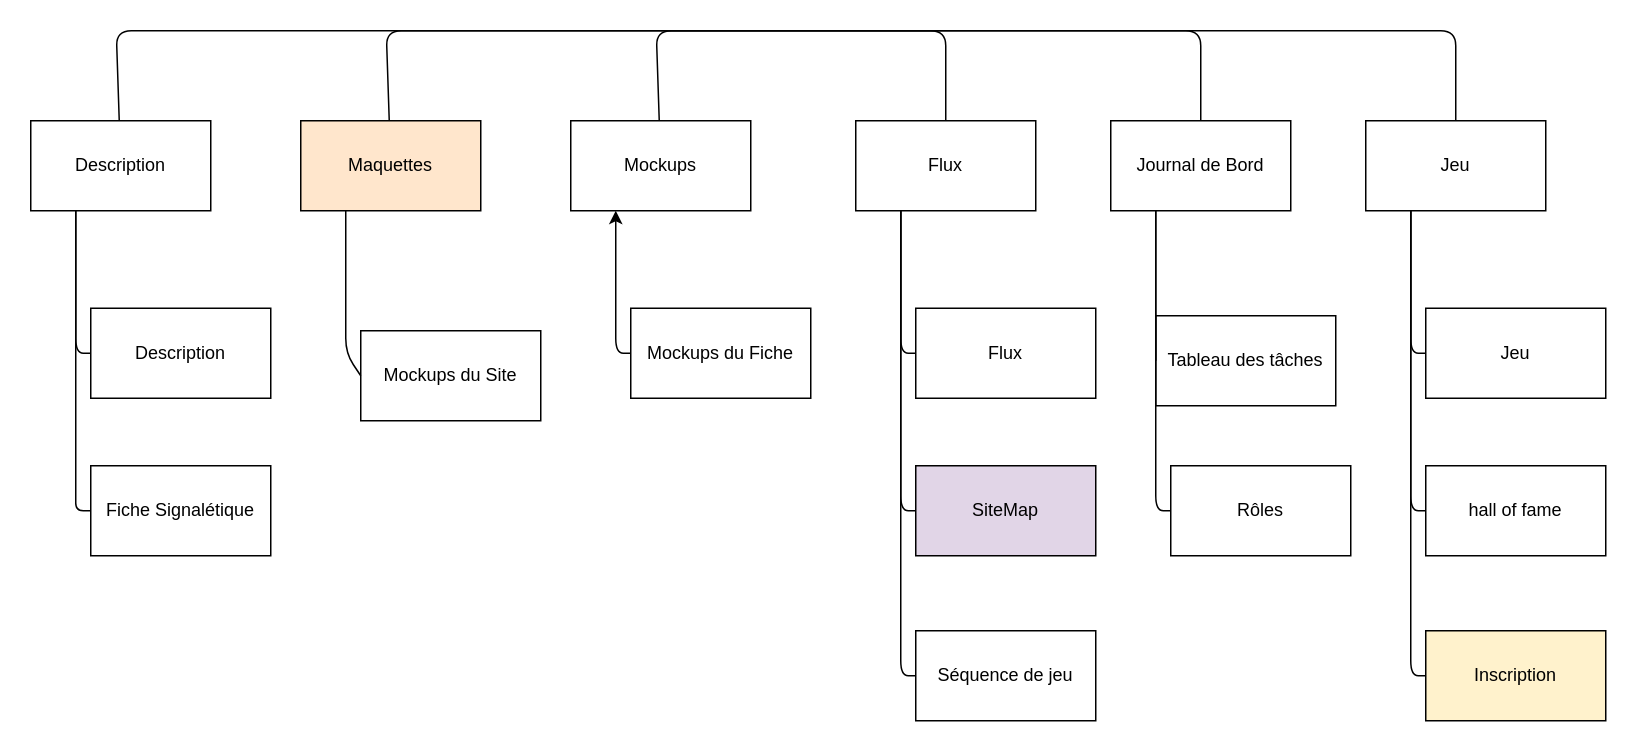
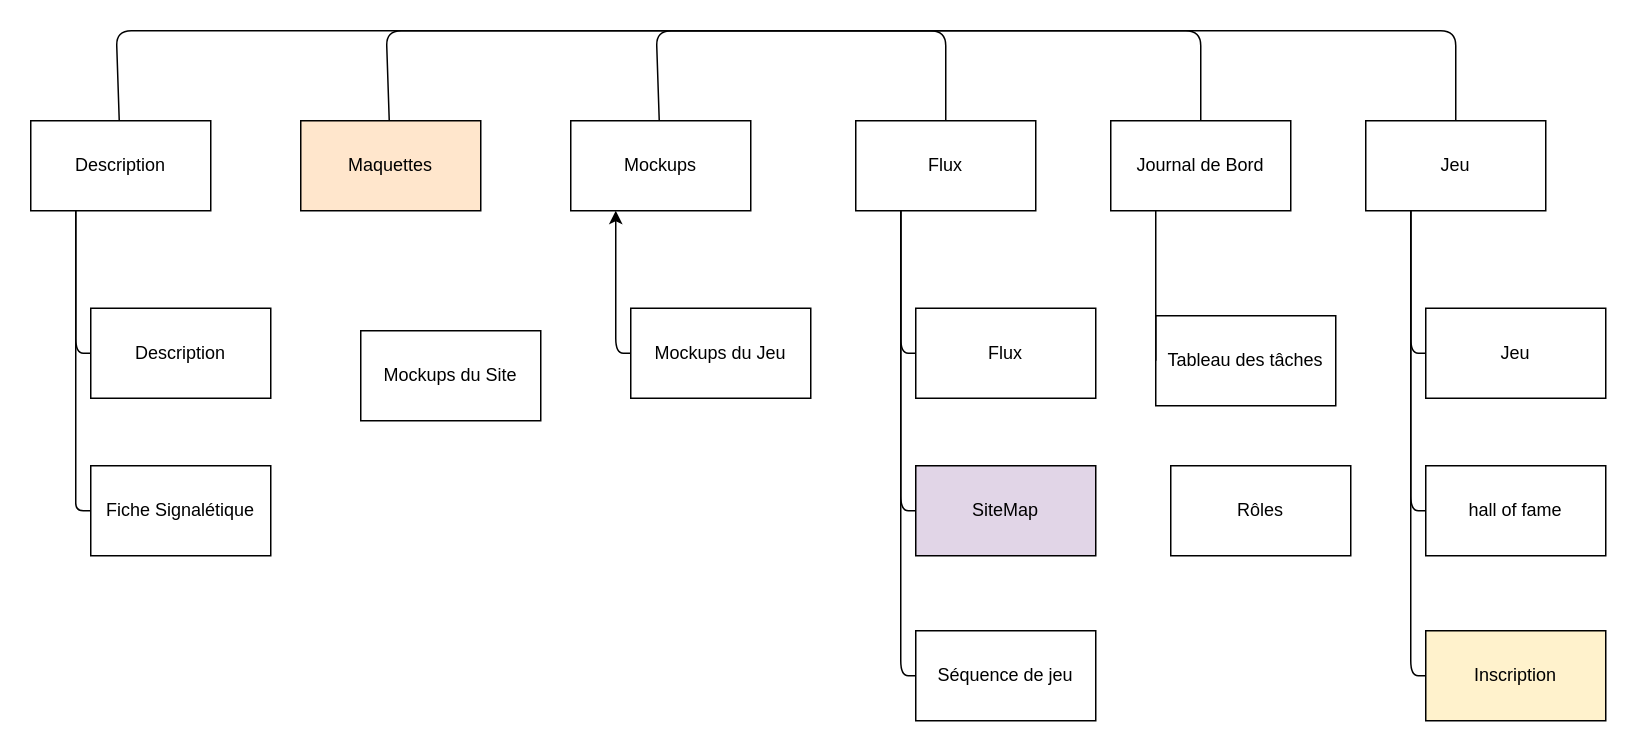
  <mxCell id="0" />
  <mxCell id="1" parent="0" />
  <mxCell id="2" value="Description" style="rounded=0;whiteSpace=wrap;html=1;" vertex="1" parent="1"><mxGeometry x="20" y="80" width="120" height="60" as="geometry" /></mxCell>
  <mxCell id="3" value="Maquettes" style="rounded=0;whiteSpace=wrap;html=1;fillColor=#ffe6cc;" vertex="1" parent="1"><mxGeometry x="200" y="80" width="120" height="60" as="geometry" /></mxCell>
  <mxCell id="4" value="Mockups" style="rounded=0;whiteSpace=wrap;html=1;" vertex="1" parent="1"><mxGeometry x="380" y="80" width="120" height="60" as="geometry" /></mxCell>
  <mxCell id="5" value="Flux" style="rounded=0;whiteSpace=wrap;html=1;" vertex="1" parent="1"><mxGeometry x="570" y="80" width="120" height="60" as="geometry" /></mxCell>
  <mxCell id="6" value="Journal de Bord" style="rounded=0;whiteSpace=wrap;html=1;" vertex="1" parent="1"><mxGeometry x="740" y="80" width="120" height="60" as="geometry" /></mxCell>
  <mxCell id="7" value="Jeu" style="rounded=0;whiteSpace=wrap;html=1;" vertex="1" parent="1"><mxGeometry x="910" y="80" width="120" height="60" as="geometry" /></mxCell>
  <mxCell id="8" value="" style="endArrow=none;html=1;" edge="1" parent="1" source="2" target="7"><mxGeometry width="50" height="50" relative="1" as="geometry"><mxPoint x="480" y="240" as="sourcePoint" /><mxPoint x="530" y="190" as="targetPoint" /><Array as="points"><mxPoint x="77" y="20" /><mxPoint x="790" y="20" /><mxPoint x="970" y="20" /></Array></mxGeometry></mxCell>
  <mxCell id="9" value="" style="endArrow=none;html=1;" edge="1" parent="1" source="3" target="6"><mxGeometry width="50" height="50" relative="1" as="geometry"><mxPoint x="480" y="240" as="sourcePoint" /><mxPoint x="530" y="190" as="targetPoint" /><Array as="points"><mxPoint x="257" y="20" /><mxPoint x="800" y="20" /></Array></mxGeometry></mxCell>
  <mxCell id="10" value="" style="endArrow=none;html=1;" edge="1" parent="1" source="4" target="5"><mxGeometry width="50" height="50" relative="1" as="geometry"><mxPoint x="440" y="260" as="sourcePoint" /><mxPoint x="490" y="210" as="targetPoint" /><Array as="points"><mxPoint x="437" y="20" /><mxPoint x="630" y="20" /></Array></mxGeometry></mxCell>
  <mxCell id="11" value="Description" style="rounded=0;whiteSpace=wrap;html=1;" vertex="1" parent="1"><mxGeometry x="60" y="205" width="120" height="60" as="geometry" /></mxCell>
  <mxCell id="12" value="Fiche Signalétique" style="rounded=0;whiteSpace=wrap;html=1;" vertex="1" parent="1"><mxGeometry x="60" y="310" width="120" height="60" as="geometry" /></mxCell>
  <mxCell id="13" value="" style="endArrow=none;html=1;entryX=0.25;entryY=1;entryDx=0;entryDy=0;" edge="1" parent="1" source="12" target="2"><mxGeometry width="50" height="50" relative="1" as="geometry"><mxPoint x="210" y="300" as="sourcePoint" /><mxPoint x="260" y="250" as="targetPoint" /><Array as="points"><mxPoint x="50" y="340" /><mxPoint x="50" y="330" /></Array></mxGeometry></mxCell>
  <mxCell id="14" value="" style="endArrow=none;html=1;entryX=0;entryY=0.5;entryDx=0;entryDy=0;exitX=0.25;exitY=1;exitDx=0;exitDy=0;" edge="1" parent="1" source="2" target="11"><mxGeometry width="50" height="50" relative="1" as="geometry"><mxPoint x="220" y="300" as="sourcePoint" /><mxPoint x="270" y="250" as="targetPoint" /><Array as="points"><mxPoint x="50" y="235" /></Array></mxGeometry></mxCell>
  <mxCell id="15" value="Mockups du Site" style="rounded=0;whiteSpace=wrap;html=1;" vertex="1" parent="1"><mxGeometry x="240" y="220" width="120" height="60" as="geometry" /></mxCell>
- <mxCell id="16" value="" style="endArrow=none;html=1;entryX=0.25;entryY=1;entryDx=0;entryDy=0;exitX=0;exitY=0.5;exitDx=0;exitDy=0;" edge="1" parent="1" source="15" target="3"><mxGeometry width="50" height="50" relative="1" as="geometry"><mxPoint x="300" y="300" as="sourcePoint" /><mxPoint x="350" y="250" as="targetPoint" /><Array as="points"><mxPoint x="230" y="235" /></Array></mxGeometry></mxCell>
- <mxCell id="17" value="Mockups du Fiche" style="rounded=0;whiteSpace=wrap;html=1;" vertex="1" parent="1"><mxGeometry x="420" y="205" width="120" height="60" as="geometry" /></mxCell>
+ <mxCell id="17" value="Mockups du Jeu" style="rounded=0;whiteSpace=wrap;html=1;" vertex="1" parent="1"><mxGeometry x="420" y="205" width="120" height="60" as="geometry" /></mxCell>
  <mxCell id="18" value="" style="endArrow=classic;html=1;entryX=0.25;entryY=1;entryDx=0;entryDy=0;exitX=0;exitY=0.5;exitDx=0;exitDy=0;" edge="1" parent="1" source="17" target="4"><mxGeometry width="50" height="50" relative="1" as="geometry"><mxPoint x="310" y="320" as="sourcePoint" /><mxPoint x="360" y="270" as="targetPoint" /><Array as="points"><mxPoint x="410" y="235" /></Array></mxGeometry></mxCell>
  <mxCell id="19" value="Flux" style="rounded=0;whiteSpace=wrap;html=1;" vertex="1" parent="1"><mxGeometry x="610" y="205" width="120" height="60" as="geometry" /></mxCell>
  <mxCell id="20" value="" style="endArrow=none;html=1;entryX=0.25;entryY=1;entryDx=0;entryDy=0;exitX=0;exitY=0.5;exitDx=0;exitDy=0;" edge="1" parent="1" source="19" target="5"><mxGeometry width="50" height="50" relative="1" as="geometry"><mxPoint x="600" y="380" as="sourcePoint" /><mxPoint x="650" y="330" as="targetPoint" /><Array as="points"><mxPoint x="600" y="235" /></Array></mxGeometry></mxCell>
  <mxCell id="21" value="Séquence de jeu" style="rounded=0;whiteSpace=wrap;html=1;" vertex="1" parent="1"><mxGeometry x="610" y="420" width="120" height="60" as="geometry" /></mxCell>
  <mxCell id="22" value="SiteMap" style="rounded=0;whiteSpace=wrap;html=1;fillColor=#e1d5e7;" vertex="1" parent="1"><mxGeometry x="610" y="310" width="120" height="60" as="geometry" /></mxCell>
  <mxCell id="23" value="" style="endArrow=none;html=1;entryX=0.25;entryY=1;entryDx=0;entryDy=0;exitX=0;exitY=0.5;exitDx=0;exitDy=0;" edge="1" parent="1" source="21" target="5"><mxGeometry width="50" height="50" relative="1" as="geometry"><mxPoint x="530" y="250" as="sourcePoint" /><mxPoint x="580" y="200" as="targetPoint" /><Array as="points"><mxPoint x="600" y="450" /></Array></mxGeometry></mxCell>
  <mxCell id="24" value="" style="endArrow=none;html=1;entryX=0.25;entryY=1;entryDx=0;entryDy=0;exitX=0;exitY=0.5;exitDx=0;exitDy=0;" edge="1" parent="1" source="22" target="5"><mxGeometry width="50" height="50" relative="1" as="geometry"><mxPoint x="530" y="250" as="sourcePoint" /><mxPoint x="580" y="200" as="targetPoint" /><Array as="points"><mxPoint x="600" y="340" /></Array></mxGeometry></mxCell>
  <mxCell id="25" value="Tableau des tâches" style="rounded=0;whiteSpace=wrap;html=1;" vertex="1" parent="1"><mxGeometry x="770" y="210" width="120" height="60" as="geometry" /></mxCell>
  <mxCell id="26" value="Rôles" style="rounded=0;whiteSpace=wrap;html=1;" vertex="1" parent="1"><mxGeometry x="780" y="310" width="120" height="60" as="geometry" /></mxCell>
- <mxCell id="27" value="" style="endArrow=none;html=1;entryX=0.25;entryY=1;entryDx=0;entryDy=0;exitX=0;exitY=0.5;exitDx=0;exitDy=0;" edge="1" parent="1" source="26" target="6"><mxGeometry width="50" height="50" relative="1" as="geometry"><mxPoint x="400" y="470" as="sourcePoint" /><mxPoint x="450" y="420" as="targetPoint" /><Array as="points"><mxPoint x="770" y="340" /></Array></mxGeometry></mxCell>
  <mxCell id="28" value="" style="endArrow=none;html=1;entryX=0.25;entryY=1;entryDx=0;entryDy=0;exitX=0;exitY=0.5;exitDx=0;exitDy=0;" edge="1" parent="1" source="25" target="6"><mxGeometry width="50" height="50" relative="1" as="geometry"><mxPoint x="340" y="430" as="sourcePoint" /><mxPoint x="390" y="380" as="targetPoint" /><Array as="points"><mxPoint x="770" y="235" /></Array></mxGeometry></mxCell>
  <mxCell id="29" value="Jeu" style="rounded=0;whiteSpace=wrap;html=1;" vertex="1" parent="1"><mxGeometry x="950" y="205" width="120" height="60" as="geometry" /></mxCell>
  <mxCell id="30" value="" style="endArrow=none;html=1;entryX=0.25;entryY=1;entryDx=0;entryDy=0;exitX=0;exitY=0.5;exitDx=0;exitDy=0;" edge="1" parent="1" source="29" target="7"><mxGeometry width="50" height="50" relative="1" as="geometry"><mxPoint x="610" y="190" as="sourcePoint" /><mxPoint x="660" y="140" as="targetPoint" /><Array as="points"><mxPoint x="940" y="235" /></Array></mxGeometry></mxCell>
  <mxCell id="31" value="hall of fame" style="rounded=0;whiteSpace=wrap;html=1;" vertex="1" parent="1"><mxGeometry x="950" y="310" width="120" height="60" as="geometry" /></mxCell>
  <mxCell id="32" value="" style="endArrow=none;html=1;entryX=0.25;entryY=1;entryDx=0;entryDy=0;exitX=0;exitY=0.5;exitDx=0;exitDy=0;" edge="1" parent="1" source="31" target="7"><mxGeometry width="50" height="50" relative="1" as="geometry"><mxPoint x="900" y="490" as="sourcePoint" /><mxPoint x="950" y="440" as="targetPoint" /><Array as="points"><mxPoint x="940" y="340" /></Array></mxGeometry></mxCell>
  <mxCell id="33" value="Inscription" style="rounded=0;whiteSpace=wrap;html=1;fillColor=#fff2cc;" vertex="1" parent="1"><mxGeometry x="950" y="420" width="120" height="60" as="geometry" /></mxCell>
  <mxCell id="34" value="" style="endArrow=none;html=1;entryX=0.25;entryY=1;entryDx=0;entryDy=0;exitX=0;exitY=0.5;exitDx=0;exitDy=0;" edge="1" parent="1" source="33" target="7"><mxGeometry width="50" height="50" relative="1" as="geometry"><mxPoint x="840" y="480" as="sourcePoint" /><mxPoint x="890" y="430" as="targetPoint" /><Array as="points"><mxPoint x="940" y="450" /></Array></mxGeometry></mxCell>
